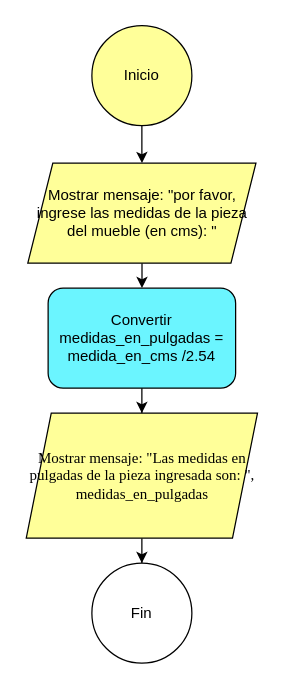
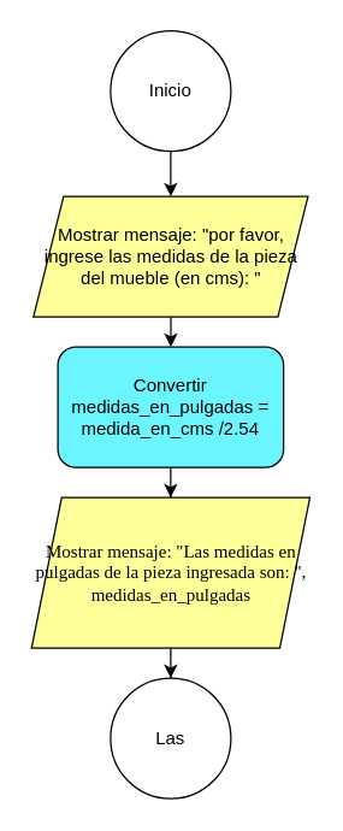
  <mxCell id="0" />
  <mxCell id="1" parent="0" />
  <mxCell id="2" value="" style="edgeStyle=orthogonalEdgeStyle;rounded=0;orthogonalLoop=1;jettySize=auto;html=1;" edge="1" parent="1" source="3" target="6"><mxGeometry relative="1" as="geometry" /></mxCell>
- <mxCell id="3" value="Inicio" style="ellipse;whiteSpace=wrap;html=1;aspect=fixed;fillColor=#ffff99;" vertex="1" parent="1"><mxGeometry x="73" y="20" width="80" height="80" as="geometry" /></mxCell>
+ <mxCell id="3" value="Inicio" style="ellipse;whiteSpace=wrap;html=1;aspect=fixed;fillColor=#FFFFFF;" vertex="1" parent="1"><mxGeometry x="73" y="20" width="80" height="80" as="geometry" /></mxCell>
  <mxCell id="4" value="" style="edgeStyle=orthogonalEdgeStyle;rounded=0;orthogonalLoop=1;jettySize=auto;html=1;" edge="1" parent="1" target="6"><mxGeometry relative="1" as="geometry"><mxPoint x="113" y="210" as="sourcePoint" /></mxGeometry></mxCell>
  <mxCell id="5" value="" style="edgeStyle=orthogonalEdgeStyle;rounded=0;orthogonalLoop=1;jettySize=auto;html=1;" edge="1" parent="1" source="6" target="8"><mxGeometry relative="1" as="geometry" /></mxCell>
  <mxCell id="6" value="Mostrar mensaje: &quot;por favor, ingrese las medidas de la pieza del mueble (en cms): &quot;" style="shape=parallelogram;perimeter=parallelogramPerimeter;whiteSpace=wrap;html=1;fixedSize=1;fillColor=#FFFF99;" vertex="1" parent="1"><mxGeometry x="21.75" y="130" width="182.5" height="80" as="geometry" /></mxCell>
  <mxCell id="7" value="" style="edgeStyle=orthogonalEdgeStyle;rounded=0;orthogonalLoop=1;jettySize=auto;html=1;" edge="1" parent="1" source="11" target="9"><mxGeometry relative="1" as="geometry" /></mxCell>
  <mxCell id="8" value="Convertir medidas_en_pulgadas = medida_en_cms /2.54" style="rounded=1;whiteSpace=wrap;html=1;fillColor=#6BF5FF;" vertex="1" parent="1"><mxGeometry x="38" y="230" width="150" height="80" as="geometry" /></mxCell>
- <mxCell id="9" value="Fin" style="ellipse;whiteSpace=wrap;html=1;aspect=fixed;fillColor=#FFFFFF;" vertex="1" parent="1"><mxGeometry x="73" y="450" width="80" height="80" as="geometry" /></mxCell>
+ <mxCell id="9" value="Las" style="ellipse;whiteSpace=wrap;html=1;aspect=fixed;fillColor=#FFFFFF;" vertex="1" parent="1"><mxGeometry x="73" y="450" width="80" height="80" as="geometry" /></mxCell>
  <mxCell id="10" value="" style="edgeStyle=orthogonalEdgeStyle;rounded=0;orthogonalLoop=1;jettySize=auto;html=1;" edge="1" parent="1" source="8" target="11"><mxGeometry relative="1" as="geometry"><mxPoint x="113" y="320" as="sourcePoint" /><mxPoint x="113" y="450" as="targetPoint" /></mxGeometry></mxCell>
  <mxCell id="11" value="&lt;br&gt;&lt;div style=&quot;&quot;&gt;&lt;span style=&quot;font-family: Verdana;&quot;&gt;Mostrar mensaje: &quot;Las medidas en pulgadas de la pieza ingresada son: &quot;, medidas_en_pulgadas&lt;/span&gt;&lt;/div&gt;&lt;div style=&quot;&quot;&gt;&lt;br&gt;&lt;/div&gt;" style="shape=parallelogram;perimeter=parallelogramPerimeter;whiteSpace=wrap;html=1;fixedSize=1;fillColor=#FFFF99;" vertex="1" parent="1"><mxGeometry x="20.5" y="330" width="185" height="100" as="geometry" /></mxCell>
